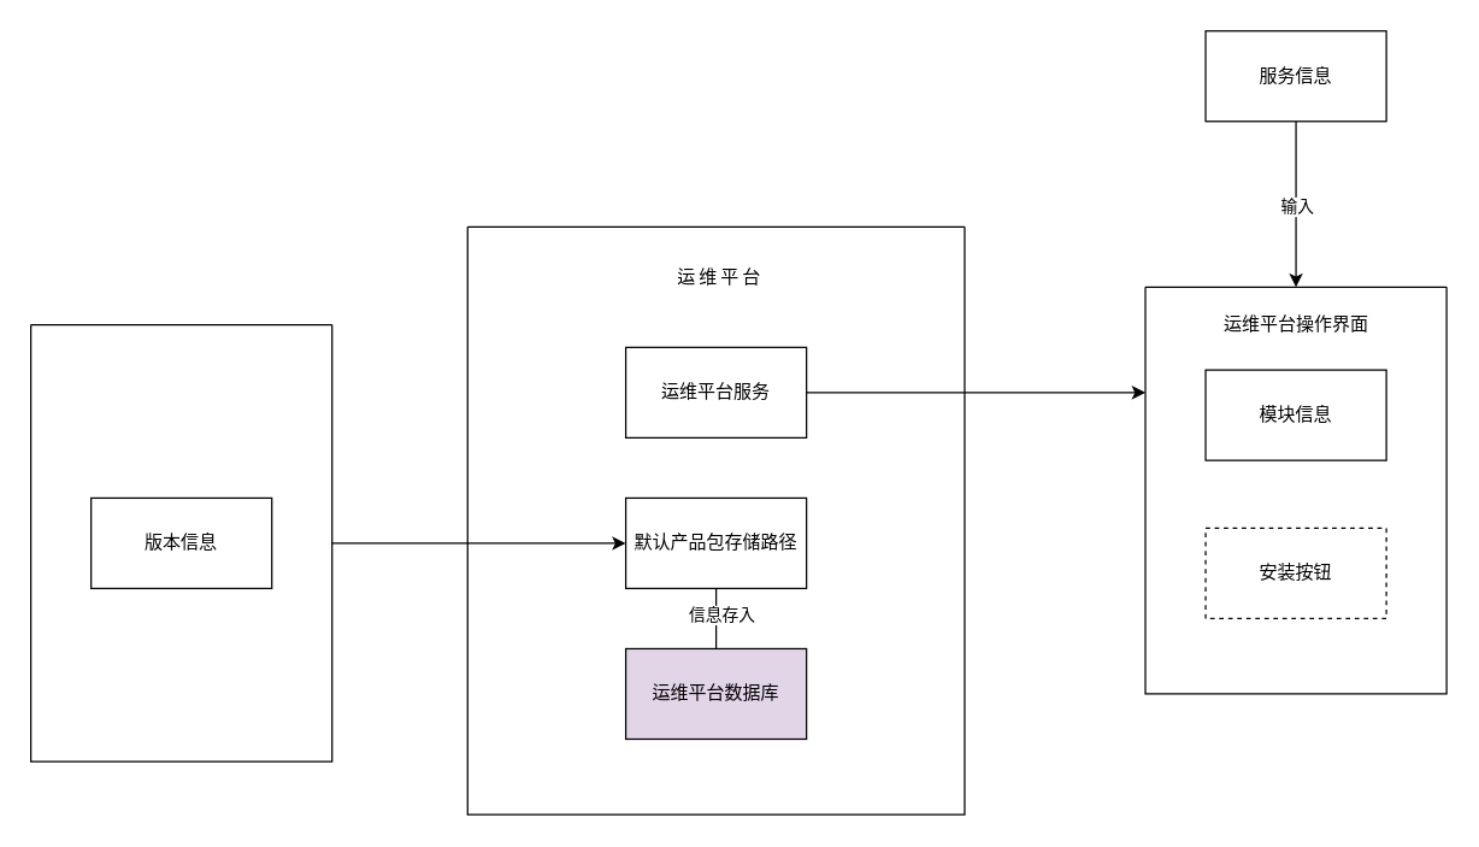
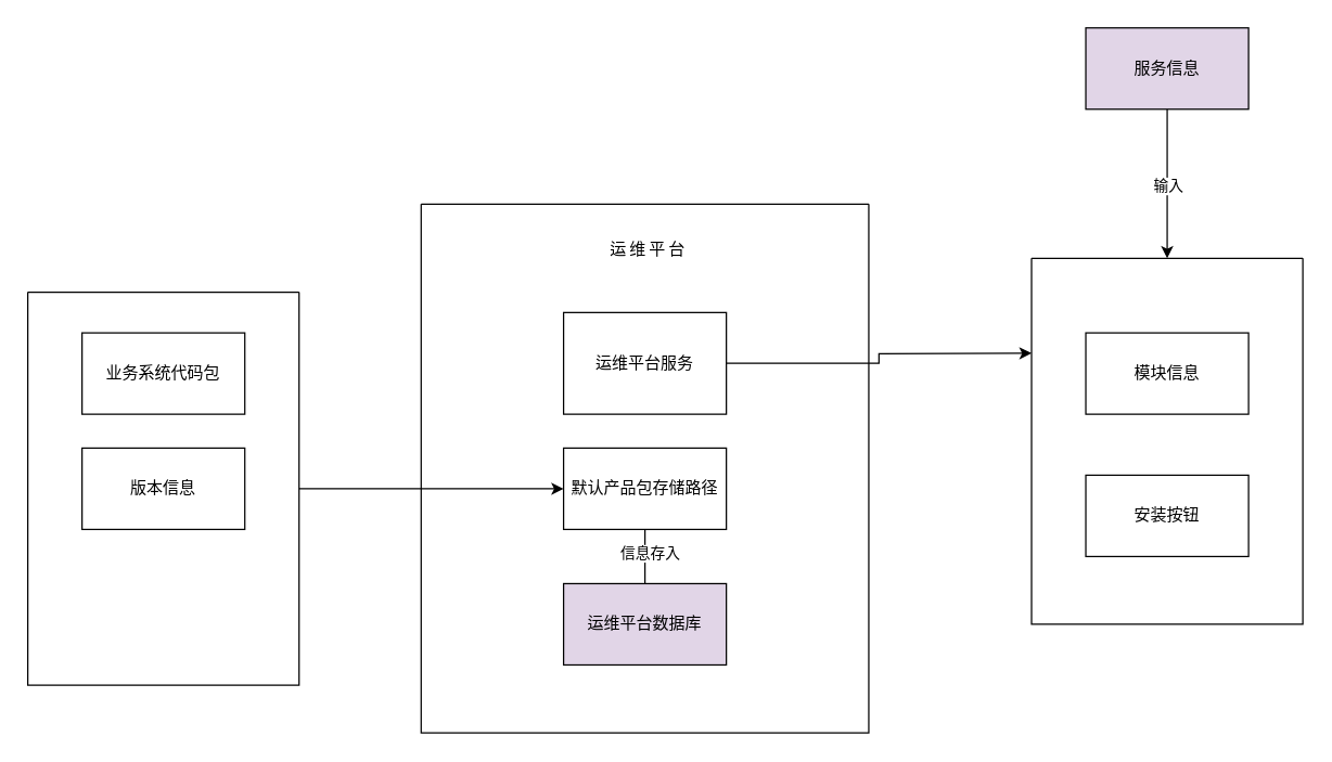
  <mxCell id="0" />
  <mxCell id="1" parent="0" />
  <mxCell id="2" value="" style="swimlane;startSize=0;" vertex="1" parent="1"><mxGeometry x="310" width="330" height="390" as="geometry" y="150" /></mxCell>
  <mxCell id="3" style="edgeStyle=orthogonalEdgeStyle;rounded=0;orthogonalLoop=1;jettySize=auto;html=1;exitX=0.5;exitY=1;exitDx=0;exitDy=0;entryX=0.5;entryY=0;entryDx=0;entryDy=0;endArrow=none;" edge="1" parent="2" source="5" target="9"><mxGeometry relative="1" as="geometry" /></mxCell>
  <mxCell id="4" value="信息存入" style="edgeLabel;html=1;align=center;verticalAlign=middle;resizable=0;points=[];" vertex="1" connectable="0" parent="3"><mxGeometry x="-0.14" y="3" relative="1" as="geometry"><mxPoint as="offset" /></mxGeometry></mxCell>
  <mxCell id="5" value="默认产品包存储路径" style="rounded=0;whiteSpace=wrap;html=1;" vertex="1" parent="2"><mxGeometry x="105" y="180" width="120" height="60" as="geometry" /></mxCell>
  <mxCell id="6" value="&lt;span style=&quot;text-wrap: wrap;&quot;&gt;运维平台&lt;/span&gt;" style="text;html=1;align=center;verticalAlign=middle;resizable=0;points=[];autosize=1;strokeColor=none;fillColor=none;textDirection=vertical-lr;" vertex="1" parent="2"><mxGeometry x="130" y="30" width="70" height="30" as="geometry" /></mxCell>
  <mxCell id="7" style="edgeStyle=orthogonalEdgeStyle;rounded=0;orthogonalLoop=1;jettySize=auto;html=1;exitX=1;exitY=0.5;exitDx=0;exitDy=0;" edge="1" parent="2" source="8"><mxGeometry relative="1" as="geometry"><mxPoint x="450" y="110" as="targetPoint" /></mxGeometry></mxCell>
- <mxCell id="8" value="运维平台服务" style="rounded=0;whiteSpace=wrap;html=1;" vertex="1" parent="2"><mxGeometry x="105" y="80" width="120" height="60" as="geometry" /></mxCell>
+ <mxCell id="8" value="运维平台服务" style="rounded=0;whiteSpace=wrap;html=1;" vertex="1" parent="2"><mxGeometry x="105" y="80" width="120" height="75" as="geometry" /></mxCell>
  <mxCell id="9" value="运维平台数据库" style="rounded=0;whiteSpace=wrap;html=1;fillColor=#e1d5e7;" vertex="1" parent="2"><mxGeometry x="105" y="280" width="120" height="60" as="geometry" /></mxCell>
  <mxCell id="10" style="edgeStyle=orthogonalEdgeStyle;rounded=0;orthogonalLoop=1;jettySize=auto;html=1;exitX=1;exitY=0.5;exitDx=0;exitDy=0;entryX=0;entryY=0.5;entryDx=0;entryDy=0;" edge="1" parent="1" source="11" target="5"><mxGeometry relative="1" as="geometry" /></mxCell>
  <mxCell id="11" value="" style="swimlane;startSize=0;" vertex="1" parent="1"><mxGeometry x="20" y="215" width="200" height="290" as="geometry" /></mxCell>
+ <mxCell id="12" value="业务系统代码包" style="rounded=0;whiteSpace=wrap;html=1;" vertex="1" parent="11"><mxGeometry x="40" y="30" width="120" height="60" as="geometry" /></mxCell>
  <mxCell id="13" value="版本信息" style="rounded=0;whiteSpace=wrap;html=1;" vertex="1" parent="11"><mxGeometry x="40" y="115" width="120" height="60" as="geometry" /></mxCell>
  <mxCell id="14" value="" style="swimlane;startSize=0;" vertex="1" parent="1"><mxGeometry x="760" y="190" width="200" height="270" as="geometry" /></mxCell>
- <mxCell id="15" value="运维平台操作界面" style="text;html=1;align=center;verticalAlign=middle;resizable=0;points=[];autosize=1;strokeColor=none;fillColor=none;" vertex="1" parent="14"><mxGeometry x="40" y="10" width="120" height="30" as="geometry" /></mxCell>
  <mxCell id="16" value="模块信息" style="rounded=0;whiteSpace=wrap;html=1;" vertex="1" parent="14"><mxGeometry x="40" y="55" width="120" height="60" as="geometry" /></mxCell>
- <mxCell id="17" value="安装按钮" style="rounded=0;whiteSpace=wrap;html=1;dashed=1;" vertex="1" parent="14"><mxGeometry x="40" y="160" width="120" height="60" as="geometry" /></mxCell>
+ <mxCell id="17" value="安装按钮" style="rounded=0;whiteSpace=wrap;html=1;" vertex="1" parent="14"><mxGeometry x="40" y="160" width="120" height="60" as="geometry" /></mxCell>
  <mxCell id="18" style="edgeStyle=orthogonalEdgeStyle;rounded=0;orthogonalLoop=1;jettySize=auto;html=1;entryX=0.5;entryY=0;entryDx=0;entryDy=0;" edge="1" parent="1" source="20" target="14"><mxGeometry relative="1" as="geometry" /></mxCell>
  <mxCell id="19" value="输入" style="edgeLabel;html=1;align=center;verticalAlign=middle;resizable=0;points=[];" vertex="1" connectable="0" parent="18"><mxGeometry x="0.015" relative="1" as="geometry"><mxPoint as="offset" /></mxGeometry></mxCell>
- <mxCell id="20" value="服务信息" style="rounded=0;whiteSpace=wrap;html=1;" vertex="1" parent="1"><mxGeometry x="800" y="20" width="120" height="60" as="geometry" /></mxCell>
+ <mxCell id="20" value="服务信息" style="rounded=0;whiteSpace=wrap;html=1;fillColor=#e1d5e7;" vertex="1" parent="1"><mxGeometry x="800" y="20" width="120" height="60" as="geometry" /></mxCell>
